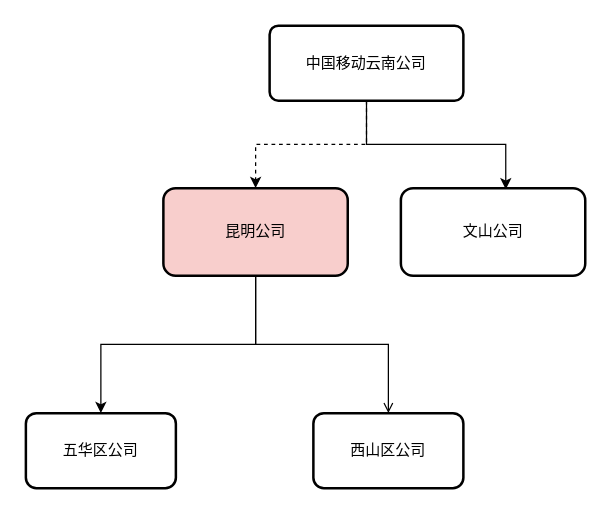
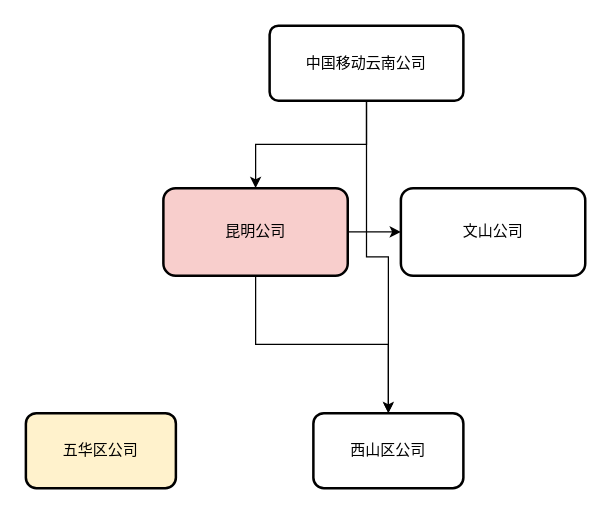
  <mxCell id="0" />
  <mxCell id="1" parent="0" />
- <mxCell id="2" value="" style="edgeStyle=orthogonalEdgeStyle;rounded=0;orthogonalLoop=1;jettySize=auto;html=1;dashed=1;" edge="1" parent="1" source="3" target="6"><mxGeometry relative="1" as="geometry" /></mxCell>
+ <mxCell id="2" value="" style="edgeStyle=orthogonalEdgeStyle;rounded=0;orthogonalLoop=1;jettySize=auto;html=1;" edge="1" parent="1" source="3" target="6"><mxGeometry relative="1" as="geometry" /></mxCell>
  <mxCell id="3" value="中国移动云南公司" style="rounded=1;whiteSpace=wrap;html=1;absoluteArcSize=1;arcSize=14;strokeWidth=2;" vertex="1" parent="1"><mxGeometry x="215" y="20" width="155" height="60" as="geometry" /></mxCell>
- <mxCell id="4" value="" style="edgeStyle=orthogonalEdgeStyle;rounded=0;orthogonalLoop=1;jettySize=auto;html=1;" edge="1" parent="1" source="6" target="9"><mxGeometry relative="1" as="geometry" /></mxCell>
+ <mxCell id="4" value="" style="edgeStyle=orthogonalEdgeStyle;rounded=0;orthogonalLoop=1;jettySize=auto;html=1;" edge="1" parent="1" source="6" target="7"><mxGeometry relative="1" as="geometry" /></mxCell>
  <mxCell id="5" style="edgeStyle=orthogonalEdgeStyle;rounded=0;orthogonalLoop=1;jettySize=auto;html=1;endArrow=open;" edge="1" parent="1" source="6" target="10"><mxGeometry relative="1" as="geometry" /></mxCell>
  <mxCell id="6" value="昆明公司" style="whiteSpace=wrap;html=1;rounded=1;arcSize=14;strokeWidth=2;fillColor=#f8cecc;" vertex="1" parent="1"><mxGeometry x="130" y="150" width="147.5" height="70" as="geometry" /></mxCell>
  <mxCell id="7" value="文山公司" style="whiteSpace=wrap;html=1;rounded=1;arcSize=14;strokeWidth=2;" vertex="1" parent="1"><mxGeometry x="320" y="150" width="147.5" height="70" as="geometry" /></mxCell>
- <mxCell id="8" style="edgeStyle=orthogonalEdgeStyle;rounded=0;orthogonalLoop=1;jettySize=auto;html=1;entryX=0.569;entryY=0.014;entryDx=0;entryDy=0;entryPerimeter=0;" edge="1" parent="1" source="3" target="7"><mxGeometry relative="1" as="geometry" /></mxCell>
- <mxCell id="9" value="五华区公司" style="whiteSpace=wrap;html=1;rounded=1;arcSize=14;strokeWidth=2;" vertex="1" parent="1"><mxGeometry x="20" y="330" width="120" height="60" as="geometry" /></mxCell>
+ <mxCell id="8" style="edgeStyle=orthogonalEdgeStyle;rounded=0;orthogonalLoop=1;jettySize=auto;html=1;" edge="1" parent="1" source="3" target="10"><mxGeometry relative="1" as="geometry" /></mxCell>
+ <mxCell id="9" value="五华区公司" style="whiteSpace=wrap;html=1;rounded=1;arcSize=14;strokeWidth=2;fillColor=#fff2cc;" vertex="1" parent="1"><mxGeometry x="20" y="330" width="120" height="60" as="geometry" /></mxCell>
  <mxCell id="10" value="西山区公司" style="whiteSpace=wrap;html=1;rounded=1;arcSize=14;strokeWidth=2;" vertex="1" parent="1"><mxGeometry x="250" y="330" width="120" height="60" as="geometry" /></mxCell>
